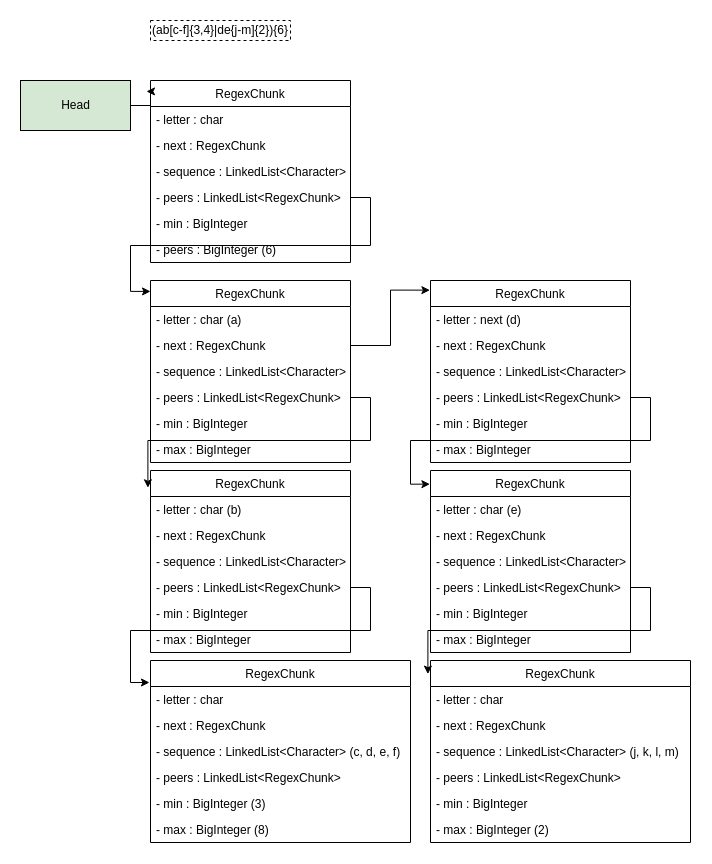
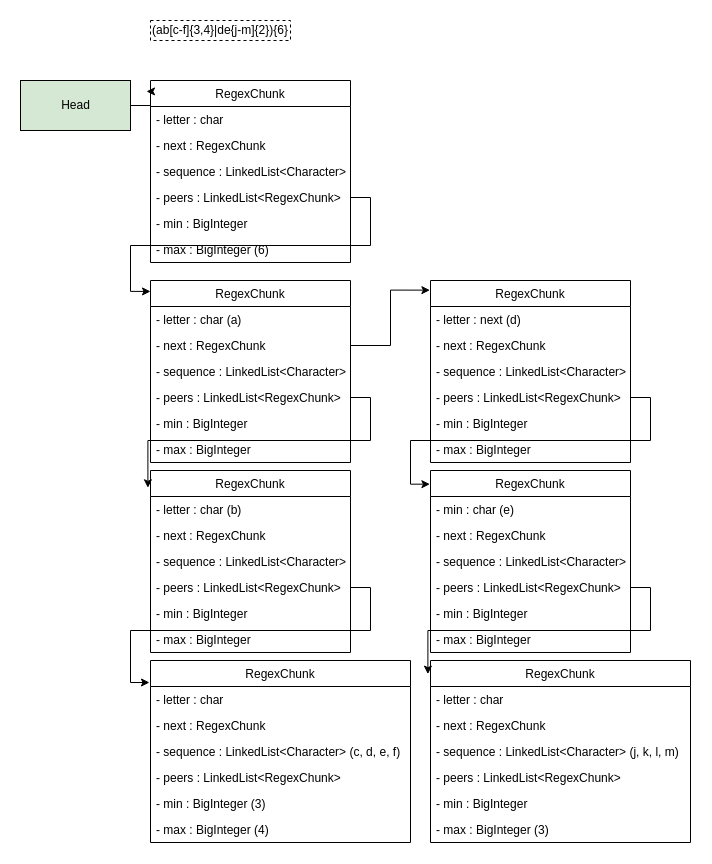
  <mxCell id="0" />
  <mxCell id="1" parent="0" />
  <mxCell id="2" value="" style="edgeStyle=orthogonalEdgeStyle;rounded=0;orthogonalLoop=1;jettySize=auto;html=1;exitX=1;exitY=0.5;exitDx=0;exitDy=0;entryX=0;entryY=0.06;entryDx=0;entryDy=0;entryPerimeter=0;" edge="1" parent="1" source="48" target="9"><mxGeometry relative="1" as="geometry" /></mxCell>
  <mxCell id="3" value="(ab[c-f]{3,4}|de{j-m]{2}){6}" style="rounded=0;whiteSpace=wrap;html=1;dashed=1;" vertex="1" parent="1"><mxGeometry x="150" y="20" width="140" height="20" as="geometry" /></mxCell>
  <mxCell id="4" style="edgeStyle=orthogonalEdgeStyle;rounded=0;orthogonalLoop=1;jettySize=auto;html=1;entryX=-0.013;entryY=0.095;entryDx=0;entryDy=0;exitX=1;exitY=0.5;exitDx=0;exitDy=0;entryPerimeter=0;" edge="1" parent="1" source="13" target="16"><mxGeometry relative="1" as="geometry" /></mxCell>
  <mxCell id="5" style="edgeStyle=orthogonalEdgeStyle;rounded=0;orthogonalLoop=1;jettySize=auto;html=1;exitX=1;exitY=0.5;exitDx=0;exitDy=0;entryX=-0.004;entryY=0.121;entryDx=0;entryDy=0;entryPerimeter=0;" edge="1" parent="1" source="20" target="23"><mxGeometry relative="1" as="geometry" /></mxCell>
  <mxCell id="6" value="" style="edgeStyle=orthogonalEdgeStyle;rounded=0;orthogonalLoop=1;jettySize=auto;html=1;exitX=1;exitY=0.5;exitDx=0;exitDy=0;entryX=-0.003;entryY=0.075;entryDx=0;entryDy=0;entryPerimeter=0;" edge="1" parent="1" source="34" target="37"><mxGeometry relative="1" as="geometry" /></mxCell>
  <mxCell id="7" style="edgeStyle=orthogonalEdgeStyle;rounded=0;orthogonalLoop=1;jettySize=auto;html=1;exitX=1;exitY=0.5;exitDx=0;exitDy=0;entryX=-0.003;entryY=0.053;entryDx=0;entryDy=0;entryPerimeter=0;" edge="1" parent="1" source="11" target="30"><mxGeometry relative="1" as="geometry" /></mxCell>
  <mxCell id="8" style="edgeStyle=orthogonalEdgeStyle;rounded=0;orthogonalLoop=1;jettySize=auto;html=1;exitX=1;exitY=0.5;exitDx=0;exitDy=0;entryX=-0.01;entryY=0.075;entryDx=0;entryDy=0;entryPerimeter=0;" edge="1" parent="1" source="41" target="53"><mxGeometry relative="1" as="geometry"><mxPoint x="430" y="690" as="targetPoint" /></mxGeometry></mxCell>
  <mxCell id="9" value="RegexChunk" style="swimlane;fontStyle=0;childLayout=stackLayout;horizontal=1;startSize=26;fillColor=none;horizontalStack=0;resizeParent=1;resizeParentMax=0;resizeLast=0;collapsible=1;marginBottom=0;" vertex="1" parent="1"><mxGeometry x="150" y="280" width="200" height="182" as="geometry" /></mxCell>
  <mxCell id="10" value="- letter : char (a)" style="text;strokeColor=none;fillColor=none;align=left;verticalAlign=top;spacingLeft=4;spacingRight=4;overflow=hidden;rotatable=0;points=[[0,0.5],[1,0.5]];portConstraint=eastwest;" vertex="1" parent="9"><mxGeometry y="26" width="200" height="26" as="geometry" /></mxCell>
  <mxCell id="11" value="- next : RegexChunk" style="text;strokeColor=none;fillColor=none;align=left;verticalAlign=top;spacingLeft=4;spacingRight=4;overflow=hidden;rotatable=0;points=[[0,0.5],[1,0.5]];portConstraint=eastwest;" vertex="1" parent="9"><mxGeometry y="52" width="200" height="26" as="geometry" /></mxCell>
  <mxCell id="12" value="- sequence : LinkedList&lt;Character&gt;" style="text;strokeColor=none;fillColor=none;align=left;verticalAlign=top;spacingLeft=4;spacingRight=4;overflow=hidden;rotatable=0;points=[[0,0.5],[1,0.5]];portConstraint=eastwest;" vertex="1" parent="9"><mxGeometry y="78" width="200" height="26" as="geometry" /></mxCell>
  <mxCell id="13" value="- peers : LinkedList&lt;RegexChunk&gt;" style="text;strokeColor=none;fillColor=none;align=left;verticalAlign=top;spacingLeft=4;spacingRight=4;overflow=hidden;rotatable=0;points=[[0,0.5],[1,0.5]];portConstraint=eastwest;" vertex="1" parent="9"><mxGeometry y="104" width="200" height="26" as="geometry" /></mxCell>
  <mxCell id="14" value="- min : BigInteger" style="text;strokeColor=none;fillColor=none;align=left;verticalAlign=top;spacingLeft=4;spacingRight=4;overflow=hidden;rotatable=0;points=[[0,0.5],[1,0.5]];portConstraint=eastwest;" vertex="1" parent="9"><mxGeometry y="130" width="200" height="26" as="geometry" /></mxCell>
  <mxCell id="15" value="- max : BigInteger" style="text;strokeColor=none;fillColor=none;align=left;verticalAlign=top;spacingLeft=4;spacingRight=4;overflow=hidden;rotatable=0;points=[[0,0.5],[1,0.5]];portConstraint=eastwest;" vertex="1" parent="9"><mxGeometry y="156" width="200" height="26" as="geometry" /></mxCell>
  <mxCell id="16" value="RegexChunk" style="swimlane;fontStyle=0;childLayout=stackLayout;horizontal=1;startSize=26;fillColor=none;horizontalStack=0;resizeParent=1;resizeParentMax=0;resizeLast=0;collapsible=1;marginBottom=0;" vertex="1" parent="1"><mxGeometry x="150" y="470" width="200" height="182" as="geometry" /></mxCell>
  <mxCell id="17" value="- letter : char (b)" style="text;strokeColor=none;fillColor=none;align=left;verticalAlign=top;spacingLeft=4;spacingRight=4;overflow=hidden;rotatable=0;points=[[0,0.5],[1,0.5]];portConstraint=eastwest;" vertex="1" parent="16"><mxGeometry y="26" width="200" height="26" as="geometry" /></mxCell>
  <mxCell id="18" value="- next : RegexChunk" style="text;strokeColor=none;fillColor=none;align=left;verticalAlign=top;spacingLeft=4;spacingRight=4;overflow=hidden;rotatable=0;points=[[0,0.5],[1,0.5]];portConstraint=eastwest;" vertex="1" parent="16"><mxGeometry y="52" width="200" height="26" as="geometry" /></mxCell>
  <mxCell id="19" value="- sequence : LinkedList&lt;Character&gt;" style="text;strokeColor=none;fillColor=none;align=left;verticalAlign=top;spacingLeft=4;spacingRight=4;overflow=hidden;rotatable=0;points=[[0,0.5],[1,0.5]];portConstraint=eastwest;" vertex="1" parent="16"><mxGeometry y="78" width="200" height="26" as="geometry" /></mxCell>
  <mxCell id="20" value="- peers : LinkedList&lt;RegexChunk&gt;" style="text;strokeColor=none;fillColor=none;align=left;verticalAlign=top;spacingLeft=4;spacingRight=4;overflow=hidden;rotatable=0;points=[[0,0.5],[1,0.5]];portConstraint=eastwest;" vertex="1" parent="16"><mxGeometry y="104" width="200" height="26" as="geometry" /></mxCell>
  <mxCell id="21" value="- min : BigInteger" style="text;strokeColor=none;fillColor=none;align=left;verticalAlign=top;spacingLeft=4;spacingRight=4;overflow=hidden;rotatable=0;points=[[0,0.5],[1,0.5]];portConstraint=eastwest;" vertex="1" parent="16"><mxGeometry y="130" width="200" height="26" as="geometry" /></mxCell>
  <mxCell id="22" value="- max : BigInteger" style="text;strokeColor=none;fillColor=none;align=left;verticalAlign=top;spacingLeft=4;spacingRight=4;overflow=hidden;rotatable=0;points=[[0,0.5],[1,0.5]];portConstraint=eastwest;" vertex="1" parent="16"><mxGeometry y="156" width="200" height="26" as="geometry" /></mxCell>
  <mxCell id="23" value="RegexChunk" style="swimlane;fontStyle=0;childLayout=stackLayout;horizontal=1;startSize=26;fillColor=none;horizontalStack=0;resizeParent=1;resizeParentMax=0;resizeLast=0;collapsible=1;marginBottom=0;" vertex="1" parent="1"><mxGeometry x="150" y="660" width="260" height="182" as="geometry" /></mxCell>
  <mxCell id="24" value="- letter : char" style="text;strokeColor=none;fillColor=none;align=left;verticalAlign=top;spacingLeft=4;spacingRight=4;overflow=hidden;rotatable=0;points=[[0,0.5],[1,0.5]];portConstraint=eastwest;" vertex="1" parent="23"><mxGeometry y="26" width="260" height="26" as="geometry" /></mxCell>
  <mxCell id="25" value="- next : RegexChunk" style="text;strokeColor=none;fillColor=none;align=left;verticalAlign=top;spacingLeft=4;spacingRight=4;overflow=hidden;rotatable=0;points=[[0,0.5],[1,0.5]];portConstraint=eastwest;" vertex="1" parent="23"><mxGeometry y="52" width="260" height="26" as="geometry" /></mxCell>
  <mxCell id="26" value="- sequence : LinkedList&lt;Character&gt; (c, d, e, f)" style="text;strokeColor=none;fillColor=none;align=left;verticalAlign=top;spacingLeft=4;spacingRight=4;overflow=hidden;rotatable=0;points=[[0,0.5],[1,0.5]];portConstraint=eastwest;" vertex="1" parent="23"><mxGeometry y="78" width="260" height="26" as="geometry" /></mxCell>
  <mxCell id="27" value="- peers : LinkedList&lt;RegexChunk&gt;" style="text;strokeColor=none;fillColor=none;align=left;verticalAlign=top;spacingLeft=4;spacingRight=4;overflow=hidden;rotatable=0;points=[[0,0.5],[1,0.5]];portConstraint=eastwest;" vertex="1" parent="23"><mxGeometry y="104" width="260" height="26" as="geometry" /></mxCell>
  <mxCell id="28" value="- min : BigInteger (3)" style="text;strokeColor=none;fillColor=none;align=left;verticalAlign=top;spacingLeft=4;spacingRight=4;overflow=hidden;rotatable=0;points=[[0,0.5],[1,0.5]];portConstraint=eastwest;" vertex="1" parent="23"><mxGeometry y="130" width="260" height="26" as="geometry" /></mxCell>
- <mxCell id="29" value="- max : BigInteger (8)" style="text;strokeColor=none;fillColor=none;align=left;verticalAlign=top;spacingLeft=4;spacingRight=4;overflow=hidden;rotatable=0;points=[[0,0.5],[1,0.5]];portConstraint=eastwest;" vertex="1" parent="23"><mxGeometry y="156" width="260" height="26" as="geometry" /></mxCell>
+ <mxCell id="29" value="- max : BigInteger (4)" style="text;strokeColor=none;fillColor=none;align=left;verticalAlign=top;spacingLeft=4;spacingRight=4;overflow=hidden;rotatable=0;points=[[0,0.5],[1,0.5]];portConstraint=eastwest;" vertex="1" parent="23"><mxGeometry y="156" width="260" height="26" as="geometry" /></mxCell>
  <mxCell id="30" value="RegexChunk" style="swimlane;fontStyle=0;childLayout=stackLayout;horizontal=1;startSize=26;fillColor=none;horizontalStack=0;resizeParent=1;resizeParentMax=0;resizeLast=0;collapsible=1;marginBottom=0;" vertex="1" parent="1"><mxGeometry x="430" y="280" width="200" height="182" as="geometry" /></mxCell>
  <mxCell id="31" value="- letter : next (d)" style="text;strokeColor=none;fillColor=none;align=left;verticalAlign=top;spacingLeft=4;spacingRight=4;overflow=hidden;rotatable=0;points=[[0,0.5],[1,0.5]];portConstraint=eastwest;" vertex="1" parent="30"><mxGeometry y="26" width="200" height="26" as="geometry" /></mxCell>
  <mxCell id="32" value="- next : RegexChunk" style="text;strokeColor=none;fillColor=none;align=left;verticalAlign=top;spacingLeft=4;spacingRight=4;overflow=hidden;rotatable=0;points=[[0,0.5],[1,0.5]];portConstraint=eastwest;" vertex="1" parent="30"><mxGeometry y="52" width="200" height="26" as="geometry" /></mxCell>
  <mxCell id="33" value="- sequence : LinkedList&lt;Character&gt;" style="text;strokeColor=none;fillColor=none;align=left;verticalAlign=top;spacingLeft=4;spacingRight=4;overflow=hidden;rotatable=0;points=[[0,0.5],[1,0.5]];portConstraint=eastwest;" vertex="1" parent="30"><mxGeometry y="78" width="200" height="26" as="geometry" /></mxCell>
  <mxCell id="34" value="- peers : LinkedList&lt;RegexChunk&gt;" style="text;strokeColor=none;fillColor=none;align=left;verticalAlign=top;spacingLeft=4;spacingRight=4;overflow=hidden;rotatable=0;points=[[0,0.5],[1,0.5]];portConstraint=eastwest;" vertex="1" parent="30"><mxGeometry y="104" width="200" height="26" as="geometry" /></mxCell>
  <mxCell id="35" value="- min : BigInteger" style="text;strokeColor=none;fillColor=none;align=left;verticalAlign=top;spacingLeft=4;spacingRight=4;overflow=hidden;rotatable=0;points=[[0,0.5],[1,0.5]];portConstraint=eastwest;" vertex="1" parent="30"><mxGeometry y="130" width="200" height="26" as="geometry" /></mxCell>
  <mxCell id="36" value="- max : BigInteger" style="text;strokeColor=none;fillColor=none;align=left;verticalAlign=top;spacingLeft=4;spacingRight=4;overflow=hidden;rotatable=0;points=[[0,0.5],[1,0.5]];portConstraint=eastwest;" vertex="1" parent="30"><mxGeometry y="156" width="200" height="26" as="geometry" /></mxCell>
  <mxCell id="37" value="RegexChunk" style="swimlane;fontStyle=0;childLayout=stackLayout;horizontal=1;startSize=26;fillColor=none;horizontalStack=0;resizeParent=1;resizeParentMax=0;resizeLast=0;collapsible=1;marginBottom=0;" vertex="1" parent="1"><mxGeometry x="430" y="470" width="200" height="182" as="geometry" /></mxCell>
- <mxCell id="38" value="- letter : char (e)" style="text;strokeColor=none;fillColor=none;align=left;verticalAlign=top;spacingLeft=4;spacingRight=4;overflow=hidden;rotatable=0;points=[[0,0.5],[1,0.5]];portConstraint=eastwest;" vertex="1" parent="37"><mxGeometry y="26" width="200" height="26" as="geometry" /></mxCell>
+ <mxCell id="38" value="- min : char (e)" style="text;strokeColor=none;fillColor=none;align=left;verticalAlign=top;spacingLeft=4;spacingRight=4;overflow=hidden;rotatable=0;points=[[0,0.5],[1,0.5]];portConstraint=eastwest;" vertex="1" parent="37"><mxGeometry y="26" width="200" height="26" as="geometry" /></mxCell>
  <mxCell id="39" value="- next : RegexChunk" style="text;strokeColor=none;fillColor=none;align=left;verticalAlign=top;spacingLeft=4;spacingRight=4;overflow=hidden;rotatable=0;points=[[0,0.5],[1,0.5]];portConstraint=eastwest;" vertex="1" parent="37"><mxGeometry y="52" width="200" height="26" as="geometry" /></mxCell>
  <mxCell id="40" value="- sequence : LinkedList&lt;Character&gt;" style="text;strokeColor=none;fillColor=none;align=left;verticalAlign=top;spacingLeft=4;spacingRight=4;overflow=hidden;rotatable=0;points=[[0,0.5],[1,0.5]];portConstraint=eastwest;" vertex="1" parent="37"><mxGeometry y="78" width="200" height="26" as="geometry" /></mxCell>
  <mxCell id="41" value="- peers : LinkedList&lt;RegexChunk&gt;" style="text;strokeColor=none;fillColor=none;align=left;verticalAlign=top;spacingLeft=4;spacingRight=4;overflow=hidden;rotatable=0;points=[[0,0.5],[1,0.5]];portConstraint=eastwest;" vertex="1" parent="37"><mxGeometry y="104" width="200" height="26" as="geometry" /></mxCell>
  <mxCell id="42" value="- min : BigInteger" style="text;strokeColor=none;fillColor=none;align=left;verticalAlign=top;spacingLeft=4;spacingRight=4;overflow=hidden;rotatable=0;points=[[0,0.5],[1,0.5]];portConstraint=eastwest;" vertex="1" parent="37"><mxGeometry y="130" width="200" height="26" as="geometry" /></mxCell>
  <mxCell id="43" value="- max : BigInteger" style="text;strokeColor=none;fillColor=none;align=left;verticalAlign=top;spacingLeft=4;spacingRight=4;overflow=hidden;rotatable=0;points=[[0,0.5],[1,0.5]];portConstraint=eastwest;" vertex="1" parent="37"><mxGeometry y="156" width="200" height="26" as="geometry" /></mxCell>
  <mxCell id="44" value="RegexChunk" style="swimlane;fontStyle=0;childLayout=stackLayout;horizontal=1;startSize=26;fillColor=none;horizontalStack=0;resizeParent=1;resizeParentMax=0;resizeLast=0;collapsible=1;marginBottom=0;" vertex="1" parent="1"><mxGeometry x="150" y="80" width="200" height="182" as="geometry"><mxRectangle x="80" y="80" width="100" height="26" as="alternateBounds" /></mxGeometry></mxCell>
  <mxCell id="45" value="- letter : char" style="text;strokeColor=none;fillColor=none;align=left;verticalAlign=top;spacingLeft=4;spacingRight=4;overflow=hidden;rotatable=0;points=[[0,0.5],[1,0.5]];portConstraint=eastwest;" vertex="1" parent="44"><mxGeometry y="26" width="200" height="26" as="geometry" /></mxCell>
  <mxCell id="46" value="- next : RegexChunk" style="text;strokeColor=none;fillColor=none;align=left;verticalAlign=top;spacingLeft=4;spacingRight=4;overflow=hidden;rotatable=0;points=[[0,0.5],[1,0.5]];portConstraint=eastwest;" vertex="1" parent="44"><mxGeometry y="52" width="200" height="26" as="geometry" /></mxCell>
  <mxCell id="47" value="- sequence : LinkedList&lt;Character&gt;" style="text;strokeColor=none;fillColor=none;align=left;verticalAlign=top;spacingLeft=4;spacingRight=4;overflow=hidden;rotatable=0;points=[[0,0.5],[1,0.5]];portConstraint=eastwest;" vertex="1" parent="44"><mxGeometry y="78" width="200" height="26" as="geometry" /></mxCell>
  <mxCell id="48" value="- peers : LinkedList&lt;RegexChunk&gt;" style="text;strokeColor=none;fillColor=none;align=left;verticalAlign=top;spacingLeft=4;spacingRight=4;overflow=hidden;rotatable=0;points=[[0,0.5],[1,0.5]];portConstraint=eastwest;" vertex="1" parent="44"><mxGeometry y="104" width="200" height="26" as="geometry" /></mxCell>
  <mxCell id="49" value="- min : BigInteger" style="text;strokeColor=none;fillColor=none;align=left;verticalAlign=top;spacingLeft=4;spacingRight=4;overflow=hidden;rotatable=0;points=[[0,0.5],[1,0.5]];portConstraint=eastwest;" vertex="1" parent="44"><mxGeometry y="130" width="200" height="26" as="geometry" /></mxCell>
- <mxCell id="50" value="- peers : BigInteger (6)" style="text;strokeColor=none;fillColor=none;align=left;verticalAlign=top;spacingLeft=4;spacingRight=4;overflow=hidden;rotatable=0;points=[[0,0.5],[1,0.5]];portConstraint=eastwest;" vertex="1" parent="44"><mxGeometry y="156" width="200" height="26" as="geometry" /></mxCell>
+ <mxCell id="50" value="- max : BigInteger (6)" style="text;strokeColor=none;fillColor=none;align=left;verticalAlign=top;spacingLeft=4;spacingRight=4;overflow=hidden;rotatable=0;points=[[0,0.5],[1,0.5]];portConstraint=eastwest;" vertex="1" parent="44"><mxGeometry y="156" width="200" height="26" as="geometry" /></mxCell>
  <mxCell id="51" style="edgeStyle=orthogonalEdgeStyle;rounded=0;orthogonalLoop=1;jettySize=auto;html=1;entryX=-0.02;entryY=0.06;entryDx=0;entryDy=0;entryPerimeter=0;" edge="1" parent="1" source="52" target="44"><mxGeometry relative="1" as="geometry" /></mxCell>
  <mxCell id="52" value="Head" style="html=1;fillColor=#d5e8d4;" vertex="1" parent="1"><mxGeometry x="20" y="80" width="110" height="50" as="geometry" /></mxCell>
  <mxCell id="53" value="RegexChunk" style="swimlane;fontStyle=0;childLayout=stackLayout;horizontal=1;startSize=26;fillColor=none;horizontalStack=0;resizeParent=1;resizeParentMax=0;resizeLast=0;collapsible=1;marginBottom=0;" vertex="1" parent="1"><mxGeometry x="430" y="660" width="260" height="182" as="geometry" /></mxCell>
  <mxCell id="54" value="- letter : char" style="text;strokeColor=none;fillColor=none;align=left;verticalAlign=top;spacingLeft=4;spacingRight=4;overflow=hidden;rotatable=0;points=[[0,0.5],[1,0.5]];portConstraint=eastwest;" vertex="1" parent="53"><mxGeometry y="26" width="260" height="26" as="geometry" /></mxCell>
  <mxCell id="55" value="- next : RegexChunk" style="text;strokeColor=none;fillColor=none;align=left;verticalAlign=top;spacingLeft=4;spacingRight=4;overflow=hidden;rotatable=0;points=[[0,0.5],[1,0.5]];portConstraint=eastwest;" vertex="1" parent="53"><mxGeometry y="52" width="260" height="26" as="geometry" /></mxCell>
  <mxCell id="56" value="- sequence : LinkedList&lt;Character&gt; (j, k, l, m)" style="text;strokeColor=none;fillColor=none;align=left;verticalAlign=top;spacingLeft=4;spacingRight=4;overflow=hidden;rotatable=0;points=[[0,0.5],[1,0.5]];portConstraint=eastwest;" vertex="1" parent="53"><mxGeometry y="78" width="260" height="26" as="geometry" /></mxCell>
  <mxCell id="57" value="- peers : LinkedList&lt;RegexChunk&gt;" style="text;strokeColor=none;fillColor=none;align=left;verticalAlign=top;spacingLeft=4;spacingRight=4;overflow=hidden;rotatable=0;points=[[0,0.5],[1,0.5]];portConstraint=eastwest;" vertex="1" parent="53"><mxGeometry y="104" width="260" height="26" as="geometry" /></mxCell>
  <mxCell id="58" value="- min : BigInteger" style="text;strokeColor=none;fillColor=none;align=left;verticalAlign=top;spacingLeft=4;spacingRight=4;overflow=hidden;rotatable=0;points=[[0,0.5],[1,0.5]];portConstraint=eastwest;" vertex="1" parent="53"><mxGeometry y="130" width="260" height="26" as="geometry" /></mxCell>
- <mxCell id="59" value="- max : BigInteger (2)" style="text;strokeColor=none;fillColor=none;align=left;verticalAlign=top;spacingLeft=4;spacingRight=4;overflow=hidden;rotatable=0;points=[[0,0.5],[1,0.5]];portConstraint=eastwest;" vertex="1" parent="53"><mxGeometry y="156" width="260" height="26" as="geometry" /></mxCell>
+ <mxCell id="59" value="- max : BigInteger (3)" style="text;strokeColor=none;fillColor=none;align=left;verticalAlign=top;spacingLeft=4;spacingRight=4;overflow=hidden;rotatable=0;points=[[0,0.5],[1,0.5]];portConstraint=eastwest;" vertex="1" parent="53"><mxGeometry y="156" width="260" height="26" as="geometry" /></mxCell>
